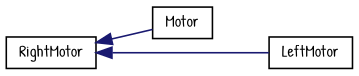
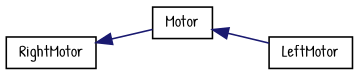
  digraph {
    fontname="Patrick Hand"
    rankdir=LR
    node [color=black fillcolor=white fontname="Patrick Hand" fontsize=10 shape=record style=filled]
    edge [color=midnightblue dir=back fontname="Patrick Hand" fontsize=10 labelfontname=Helvetica labelfontsize=10 style=solid]
    n1 [height=0.2 label=Motor width=0.4]
    n2 [height=0.2 label=LeftMotor width=0.4]
    n3 [height=0.2 label=RightMotor width=0.4]
-   n3 -> n2
+   n1 -> n2
    n3 -> n1
  }
